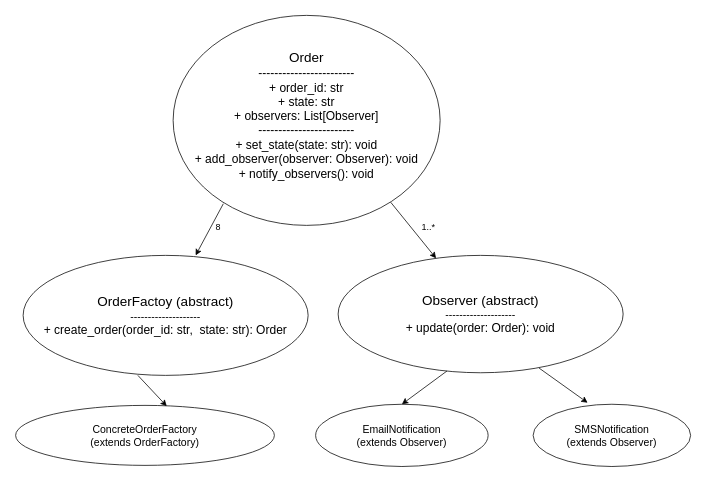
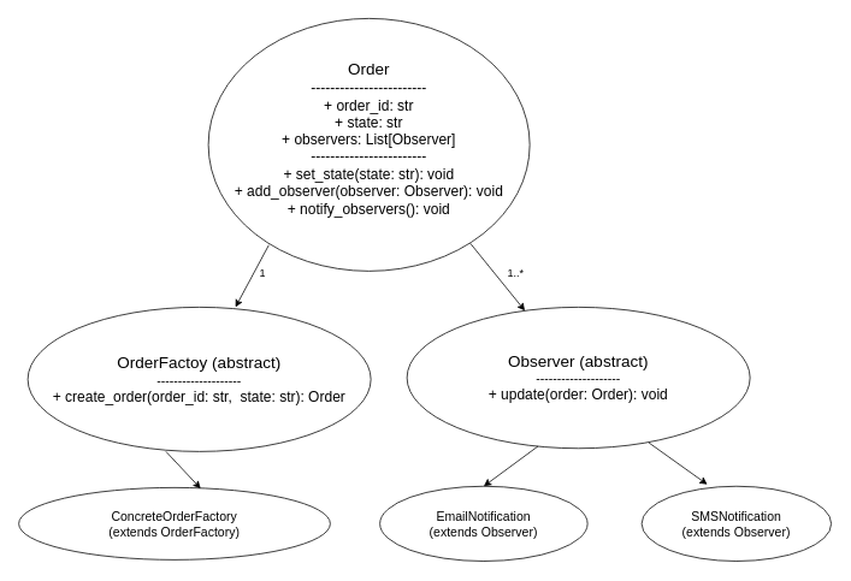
  <mxCell id="0" />
  <mxCell id="1" parent="0" />
  <mxCell id="2" value="&lt;font style=&quot;font-size: 18px;&quot;&gt;Order&lt;/font&gt;&lt;div&gt;&lt;font size=&quot;3&quot;&gt;------------------------&lt;/font&gt;&lt;/div&gt;&lt;div&gt;&lt;font size=&quot;3&quot;&gt;+ order_id: str&lt;/font&gt;&lt;/div&gt;&lt;div&gt;&lt;font size=&quot;3&quot;&gt;+ state: str&lt;/font&gt;&lt;/div&gt;&lt;div&gt;&lt;font size=&quot;3&quot;&gt;+ observers: List[Observer]&lt;/font&gt;&lt;/div&gt;&lt;div&gt;&lt;font size=&quot;3&quot;&gt;------------------------&lt;/font&gt;&lt;/div&gt;&lt;div&gt;&lt;font size=&quot;3&quot;&gt;+ set_state(state: str): void&lt;/font&gt;&lt;/div&gt;&lt;div&gt;&lt;font size=&quot;3&quot;&gt;+ add_observer(observer: Observer): void&lt;/font&gt;&lt;/div&gt;&lt;div&gt;&lt;font size=&quot;3&quot;&gt;+ notify_observers(): void&lt;/font&gt;&lt;/div&gt;&lt;div&gt;&lt;br&gt;&lt;/div&gt;" style="ellipse;whiteSpace=wrap;html=1;" vertex="1" parent="1"><mxGeometry x="230" width="356" height="280" as="geometry" y="20" /></mxCell>
  <mxCell id="3" value="&lt;font style=&quot;&quot;&gt;&lt;font style=&quot;font-size: 18px;&quot;&gt;OrderFactoy (abstract)&lt;br&gt;&lt;/font&gt;&lt;span style=&quot;font-size: 14px;&quot;&gt;--------------------&lt;/span&gt;&lt;/font&gt;&lt;div&gt;&lt;font style=&quot;font-size: 16px;&quot;&gt;+ create_order(order_id: str,&amp;nbsp; state: str): Order&lt;/font&gt;&lt;/div&gt;" style="ellipse;whiteSpace=wrap;html=1;" vertex="1" parent="1"><mxGeometry x="30" y="340" width="380" height="160" as="geometry" /></mxCell>
  <mxCell id="4" value="&lt;font style=&quot;&quot;&gt;&lt;font style=&quot;font-size: 18px;&quot;&gt;Observer (abstract)&lt;br&gt;&lt;/font&gt;&lt;span style=&quot;font-size: 14px;&quot;&gt;--------------------&lt;/span&gt;&lt;/font&gt;&lt;div&gt;&lt;font size=&quot;3&quot;&gt;+ update(order: Order): void&lt;/font&gt;&lt;/div&gt;" style="ellipse;whiteSpace=wrap;html=1;" vertex="1" parent="1"><mxGeometry x="450" y="340" width="380" height="156.5" as="geometry" /></mxCell>
  <mxCell id="5" value="" style="endArrow=classic;html=1;rounded=0;exitX=0.188;exitY=0.897;exitDx=0;exitDy=0;exitPerimeter=0;" edge="1" parent="1" source="2"><mxGeometry relative="1" as="geometry"><mxPoint x="360" y="410" as="sourcePoint" /><mxPoint x="260" y="340" as="targetPoint" /></mxGeometry></mxCell>
  <mxCell id="6" value="" style="endArrow=classic;html=1;rounded=0;exitX=0.815;exitY=0.89;exitDx=0;exitDy=0;exitPerimeter=0;" edge="1" parent="1" source="2" target="4"><mxGeometry relative="1" as="geometry"><mxPoint x="530" y="280" as="sourcePoint" /><mxPoint x="480" y="340" as="targetPoint" /></mxGeometry></mxCell>
  <mxCell id="7" value="&lt;font style=&quot;font-size: 14px;&quot;&gt;EmailNotification&lt;br&gt;&lt;/font&gt;&lt;font style=&quot;font-size: 14px;&quot;&gt;(extends Observer)&lt;/font&gt;" style="ellipse;whiteSpace=wrap;html=1;" vertex="1" parent="1"><mxGeometry y="538.5" width="230" height="83" as="geometry" x="420" /></mxCell>
  <mxCell id="8" value="&lt;font style=&quot;font-size: 14px;&quot;&gt;SMSNotification&lt;br&gt;(extends Observer)&lt;/font&gt;" style="ellipse;whiteSpace=wrap;html=1;" vertex="1" parent="1"><mxGeometry x="710" y="538.5" width="210" height="83" as="geometry" /></mxCell>
  <mxCell id="9" value="" style="endArrow=classic;html=1;rounded=0;exitX=0.382;exitY=0.985;exitDx=0;exitDy=0;exitPerimeter=0;entryX=0.5;entryY=0;entryDx=0;entryDy=0;" edge="1" parent="1" source="4" target="7"><mxGeometry relative="1" as="geometry"><mxPoint x="623" y="503" as="sourcePoint" /><mxPoint x="681" y="576" as="targetPoint" /></mxGeometry></mxCell>
  <mxCell id="10" value="" style="endArrow=classic;html=1;rounded=0;exitX=0.705;exitY=0.96;exitDx=0;exitDy=0;exitPerimeter=0;entryX=0.346;entryY=-0.024;entryDx=0;entryDy=0;entryPerimeter=0;" edge="1" parent="1" source="4" target="8"><mxGeometry relative="1" as="geometry"><mxPoint x="763" y="483" as="sourcePoint" /><mxPoint x="755" y="533" as="targetPoint" /></mxGeometry></mxCell>
- <mxCell id="11" value="8" style="text;html=1;align=center;verticalAlign=middle;resizable=0;points=[];autosize=1;strokeColor=none;fillColor=none;" vertex="1" parent="1"><mxGeometry x="275" y="288" width="30" height="30" as="geometry" /></mxCell>
+ <mxCell id="11" value="1" style="text;html=1;align=center;verticalAlign=middle;resizable=0;points=[];autosize=1;strokeColor=none;fillColor=none;" vertex="1" parent="1"><mxGeometry x="275" y="288" width="30" height="30" as="geometry" /></mxCell>
  <mxCell id="12" value="1..*" style="text;html=1;align=center;verticalAlign=middle;resizable=0;points=[];autosize=1;strokeColor=none;fillColor=none;" vertex="1" parent="1"><mxGeometry x="550" y="288" width="40" height="30" as="geometry" /></mxCell>
  <mxCell id="13" value="&lt;font style=&quot;font-size: 14px;&quot;&gt;ConcreteOrderFactory &lt;br&gt;&lt;/font&gt;&lt;font style=&quot;font-size: 14px;&quot;&gt;(extends OrderFactory)&lt;/font&gt;" style="ellipse;whiteSpace=wrap;html=1;" vertex="1" parent="1"><mxGeometry x="20" y="540" width="345" height="80" as="geometry" /></mxCell>
  <mxCell id="14" value="" style="endArrow=classic;html=1;rounded=0;entryX=0.584;entryY=0.013;entryDx=0;entryDy=0;entryPerimeter=0;" edge="1" parent="1" target="13"><mxGeometry relative="1" as="geometry"><mxPoint x="183" y="500" as="sourcePoint" /><mxPoint x="175" y="540" as="targetPoint" /></mxGeometry></mxCell>
